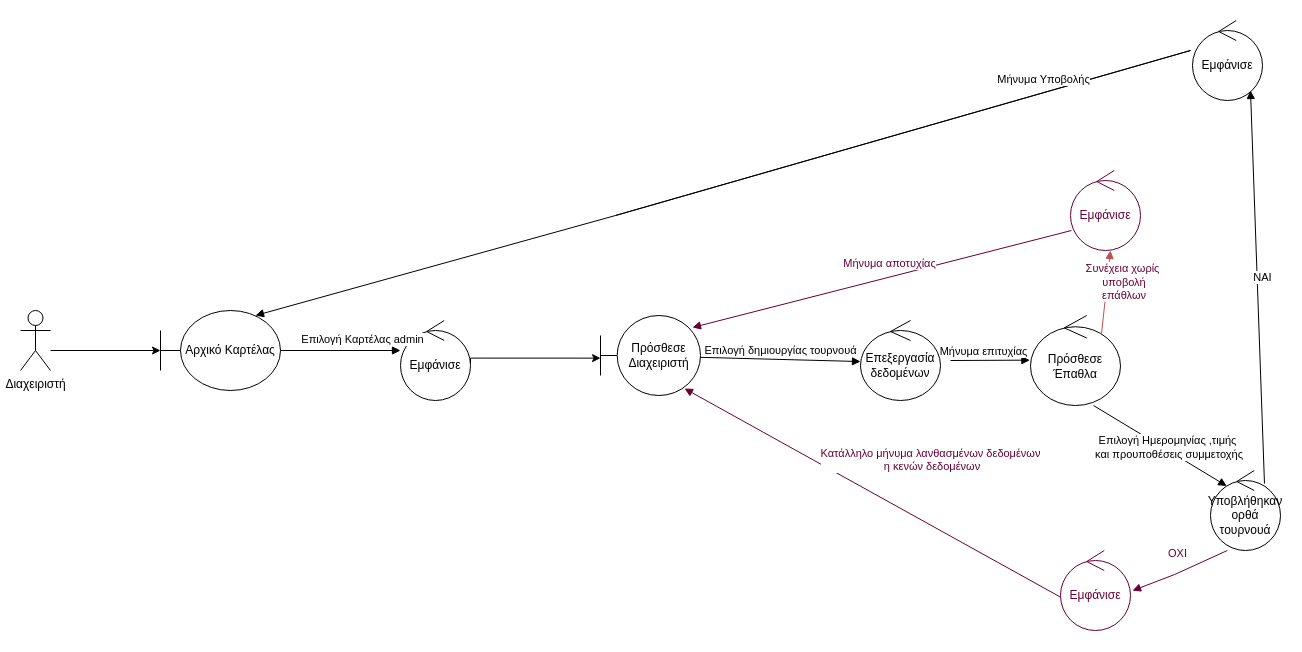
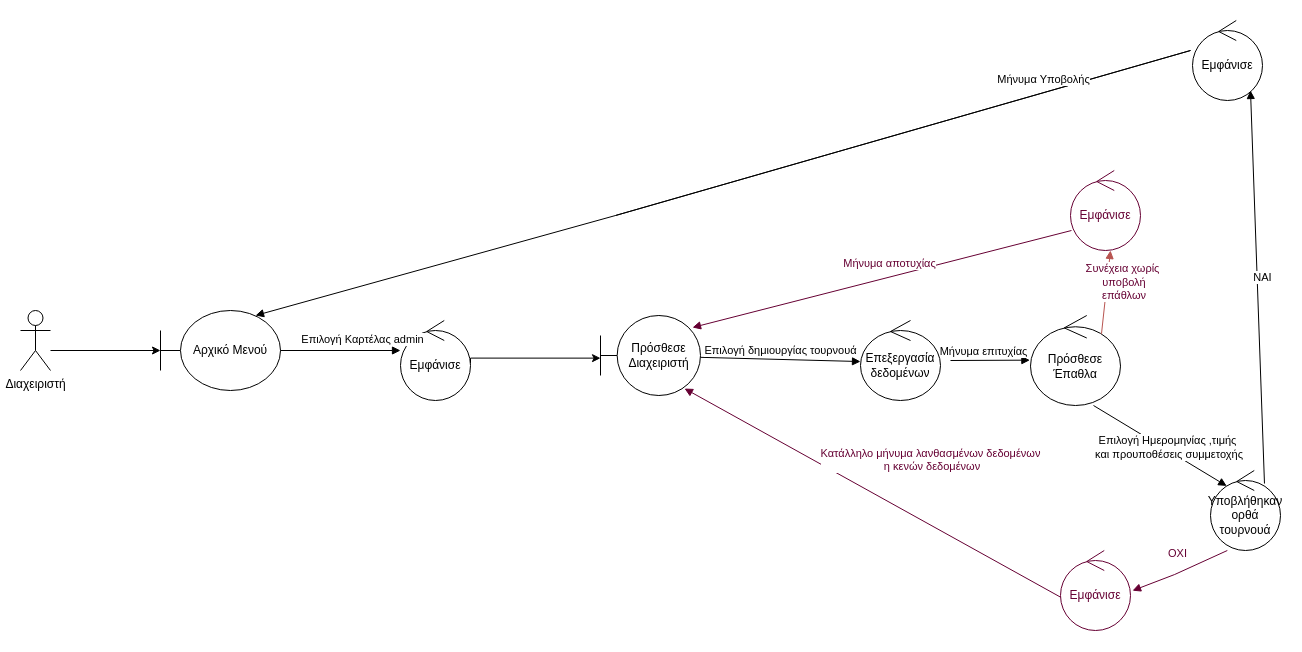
  <mxCell id="0" />
  <mxCell id="1" parent="0" />
  <mxCell id="2" value="Διαχειριστή" style="shape=umlActor;verticalLabelPosition=bottom;verticalAlign=top;html=1;" vertex="1" parent="1"><mxGeometry x="20" y="310" width="30" height="60" as="geometry" /></mxCell>
- <mxCell id="3" value="Αρχικό Καρτέλας" style="shape=umlBoundary;whiteSpace=wrap;html=1;" vertex="1" parent="1"><mxGeometry x="160" y="310" width="120" height="80" as="geometry" /></mxCell>
+ <mxCell id="3" value="Αρχικό Μενού" style="shape=umlBoundary;whiteSpace=wrap;html=1;" vertex="1" parent="1"><mxGeometry x="160" y="310" width="120" height="80" as="geometry" /></mxCell>
  <mxCell id="4" value="Εμφάνισε" style="ellipse;shape=umlControl;whiteSpace=wrap;html=1;" vertex="1" parent="1"><mxGeometry x="400" y="320" width="70" height="80" as="geometry" /></mxCell>
  <mxCell id="5" value="Επιλογή Καρτέλας admin" style="html=1;verticalAlign=bottom;endArrow=block;rounded=0;exitX=1;exitY=0.5;exitDx=0;exitDy=0;exitPerimeter=0;entryX=0;entryY=0.375;entryDx=0;entryDy=0;entryPerimeter=0;" edge="1" parent="1" source="3" target="4"><mxGeometry x="0.371" y="3" width="80" relative="1" as="geometry"><mxPoint x="580" y="340" as="sourcePoint" /><mxPoint x="681.17" y="407.08" as="targetPoint" /><mxPoint y="1" as="offset" /></mxGeometry></mxCell>
  <mxCell id="6" style="edgeStyle=orthogonalEdgeStyle;rounded=0;orthogonalLoop=1;jettySize=auto;html=1;exitX=0.5;exitY=0.5;exitDx=0;exitDy=0;exitPerimeter=0;" edge="1" parent="1"><mxGeometry relative="1" as="geometry"><mxPoint x="160" y="350" as="targetPoint" /><mxPoint x="50" y="349.5" as="sourcePoint" /><Array as="points"><mxPoint x="160" y="350.05" /></Array></mxGeometry></mxCell>
  <mxCell id="7" value="Επεξεργασία δεδομένων&lt;br&gt;" style="ellipse;shape=umlControl;whiteSpace=wrap;html=1;" vertex="1" parent="1"><mxGeometry x="860" y="320" width="80" height="80" as="geometry" /></mxCell>
  <mxCell id="8" value="" style="html=1;verticalAlign=bottom;endArrow=block;rounded=0;entryX=-0.007;entryY=0.548;entryDx=0;entryDy=0;entryPerimeter=0;" edge="1" parent="1"><mxGeometry x="0.062" y="-3" width="80" relative="1" as="geometry"><mxPoint x="950" y="360" as="sourcePoint" /><mxPoint x="1029.37" y="359.65" as="targetPoint" /><mxPoint as="offset" /></mxGeometry></mxCell>
  <mxCell id="9" value="Μήνυμα επιτυχίας" style="edgeLabel;html=1;align=center;verticalAlign=middle;resizable=0;points=[];" vertex="1" connectable="0" parent="8"><mxGeometry x="-0.277" y="3" relative="1" as="geometry"><mxPoint x="4" y="-6" as="offset" /></mxGeometry></mxCell>
  <mxCell id="10" value="Πρόσθεσε Έπαθλα" style="ellipse;shape=umlControl;whiteSpace=wrap;html=1;rotation=0;" vertex="1" parent="1"><mxGeometry x="1030" y="315" width="90" height="90" as="geometry" /></mxCell>
  <mxCell id="11" value="" style="html=1;verticalAlign=bottom;endArrow=block;rounded=0;entryX=0.097;entryY=0.357;entryDx=0;entryDy=0;entryPerimeter=0;" edge="1" parent="1"><mxGeometry x="0.062" y="-3" width="80" relative="1" as="geometry"><mxPoint x="1093.002" y="405.001" as="sourcePoint" /><mxPoint x="1226.18" y="485.45" as="targetPoint" /><mxPoint as="offset" /></mxGeometry></mxCell>
  <mxCell id="12" value="Επιλογή Ημερομηνίας ,τιμής&lt;br&gt;&amp;nbsp;και προυποθέσεις συμμετοχής" style="edgeLabel;html=1;align=center;verticalAlign=middle;resizable=0;points=[];" vertex="1" connectable="0" parent="11"><mxGeometry x="-0.277" y="3" relative="1" as="geometry"><mxPoint x="24" y="15" as="offset" /></mxGeometry></mxCell>
  <mxCell id="13" value="Υποβλήθηκαν ορθά τουρνουά" style="ellipse;shape=umlControl;whiteSpace=wrap;html=1;" vertex="1" parent="1"><mxGeometry x="1210" y="470" width="70" height="80" as="geometry" /></mxCell>
  <mxCell id="14" value="ΟΧΙ" style="html=1;verticalAlign=bottom;endArrow=block;rounded=0;strokeColor=#660033;fontColor=#660033;exitX=0.038;exitY=0.825;exitDx=0;exitDy=0;exitPerimeter=0;" edge="1" parent="1"><mxGeometry x="-0.038" y="-10" width="80" relative="1" as="geometry"><mxPoint x="1226.82" y="550" as="sourcePoint" /><mxPoint x="1131.997" y="590.157" as="targetPoint" /><mxPoint as="offset" /><Array as="points"><mxPoint x="1174.16" y="574" /></Array></mxGeometry></mxCell>
  <mxCell id="15" value="Εμφάνισε" style="ellipse;shape=umlControl;whiteSpace=wrap;html=1;strokeColor=#660033;fontColor=#660033;" vertex="1" parent="1"><mxGeometry x="1060" y="550" width="70" height="80" as="geometry" /></mxCell>
  <mxCell id="16" value="Κατάλληλο μήνυμα λανθασμένων δεδομένων&lt;br&gt;&amp;nbsp;η κενών δεδομένων" style="html=1;verticalAlign=bottom;endArrow=block;rounded=0;fontColor=#660033;strokeColor=#660033;exitX=-0.01;exitY=0.575;exitDx=0;exitDy=0;exitPerimeter=0;entryX=0.84;entryY=0.913;entryDx=0;entryDy=0;entryPerimeter=0;" edge="1" parent="1" target="18"><mxGeometry x="-0.197" y="-43" width="80" relative="1" as="geometry"><mxPoint x="1060" y="596.64" as="sourcePoint" /><mxPoint x="448.4" y="470" as="targetPoint" /><mxPoint as="offset" /></mxGeometry></mxCell>
  <mxCell id="17" style="edgeStyle=orthogonalEdgeStyle;rounded=0;orthogonalLoop=1;jettySize=auto;html=1;" edge="1" parent="1"><mxGeometry relative="1" as="geometry"><mxPoint x="600" y="357.64" as="targetPoint" /><mxPoint x="470" y="362.36" as="sourcePoint" /><Array as="points"><mxPoint x="470" y="357.64" /></Array></mxGeometry></mxCell>
  <mxCell id="18" value="Πρόσθεσε Διαχειριστή" style="shape=umlBoundary;whiteSpace=wrap;html=1;" vertex="1" parent="1"><mxGeometry x="600" y="315" width="100" height="80" as="geometry" /></mxCell>
  <mxCell id="19" value="Επιλογή δημιουργίας τουρνουά" style="html=1;verticalAlign=bottom;endArrow=block;rounded=0;exitX=0.93;exitY=0.125;exitDx=0;exitDy=0;exitPerimeter=0;entryX=0;entryY=0.513;entryDx=0;entryDy=0;entryPerimeter=0;" edge="1" parent="1" target="7"><mxGeometry width="80" relative="1" as="geometry"><mxPoint x="700" y="356.84" as="sourcePoint" /><mxPoint x="954.84" y="353.16" as="targetPoint" /></mxGeometry></mxCell>
  <mxCell id="20" value="ΝΑΙ" style="html=1;verticalAlign=bottom;endArrow=block;rounded=0;exitX=0.771;exitY=0.163;exitDx=0;exitDy=0;exitPerimeter=0;" edge="1" parent="1" source="13"><mxGeometry x="0.004" y="-5" width="80" relative="1" as="geometry"><mxPoint x="1270" y="383.68" as="sourcePoint" /><mxPoint x="1250" y="90" as="targetPoint" /><mxPoint as="offset" /></mxGeometry></mxCell>
  <mxCell id="21" value="Εμφάνισε" style="ellipse;shape=umlControl;whiteSpace=wrap;html=1;" vertex="1" parent="1"><mxGeometry x="1192" y="20" width="70" height="80" as="geometry" /></mxCell>
  <mxCell id="22" value="Μήνυμα Υποβολής" style="html=1;verticalAlign=bottom;endArrow=block;rounded=0;" edge="1" parent="1"><mxGeometry x="-0.045" y="-4" width="80" relative="1" as="geometry"><mxPoint x="615" y="215" as="sourcePoint" /><mxPoint x="255" y="315" as="targetPoint" /><mxPoint as="offset" /><Array as="points"><mxPoint x="1190" y="50" /><mxPoint x="615" y="215" /></Array></mxGeometry></mxCell>
  <mxCell id="23" value="Συνέχεια χωρίς&lt;br&gt;&amp;nbsp;υποβολή&lt;br&gt;&amp;nbsp;επάθλων" style="html=1;verticalAlign=bottom;endArrow=block;rounded=0;fillColor=#f8cecc;strokeColor=#b85450;fontColor=#660033;" edge="1" parent="1"><mxGeometry x="-0.264" y="-18" width="80" relative="1" as="geometry"><mxPoint x="1100.994" y="333.311" as="sourcePoint" /><mxPoint x="1110" y="250" as="targetPoint" /><mxPoint as="offset" /><Array as="points" /></mxGeometry></mxCell>
  <mxCell id="24" value="Εμφάνισε" style="ellipse;shape=umlControl;whiteSpace=wrap;html=1;fontColor=#660033;strokeColor=#660033;" vertex="1" parent="1"><mxGeometry x="1070" y="170" width="70" height="80" as="geometry" /></mxCell>
  <mxCell id="25" value="Μήνυμα αποτυχίας" style="html=1;verticalAlign=bottom;endArrow=block;rounded=0;entryX=0.92;entryY=0.15;entryDx=0;entryDy=0;entryPerimeter=0;fontColor=#660033;strokeColor=#660033;exitX=0.014;exitY=0.75;exitDx=0;exitDy=0;exitPerimeter=0;" edge="1" parent="1" source="24" target="18"><mxGeometry x="-0.045" y="-4" width="80" relative="1" as="geometry"><mxPoint x="1531.419" y="91.274" as="sourcePoint" /><mxPoint x="867.7" y="314.32" as="targetPoint" /><mxPoint as="offset" /></mxGeometry></mxCell>
